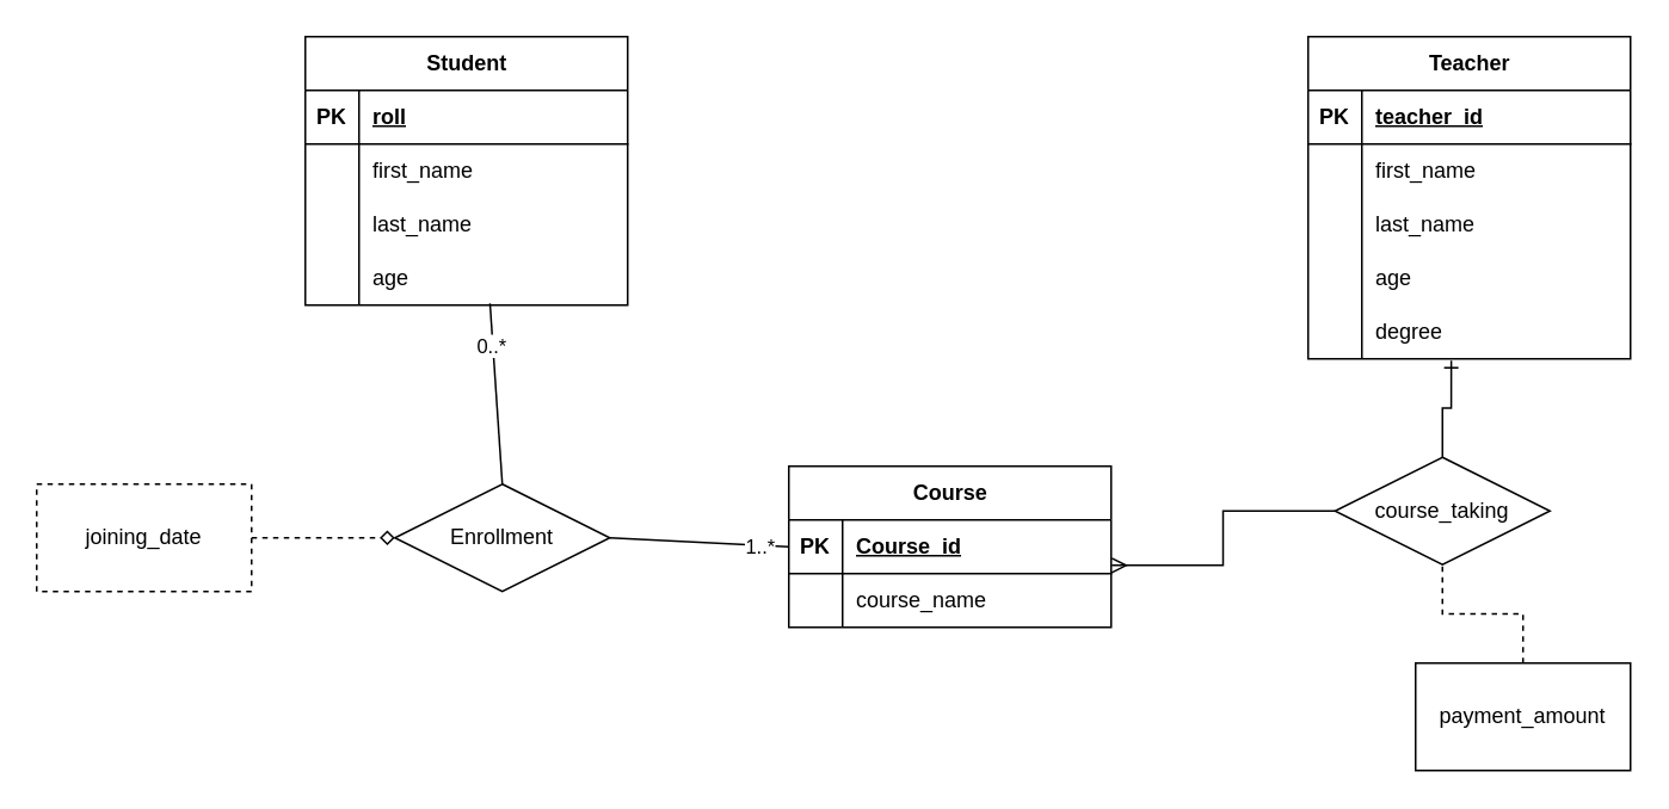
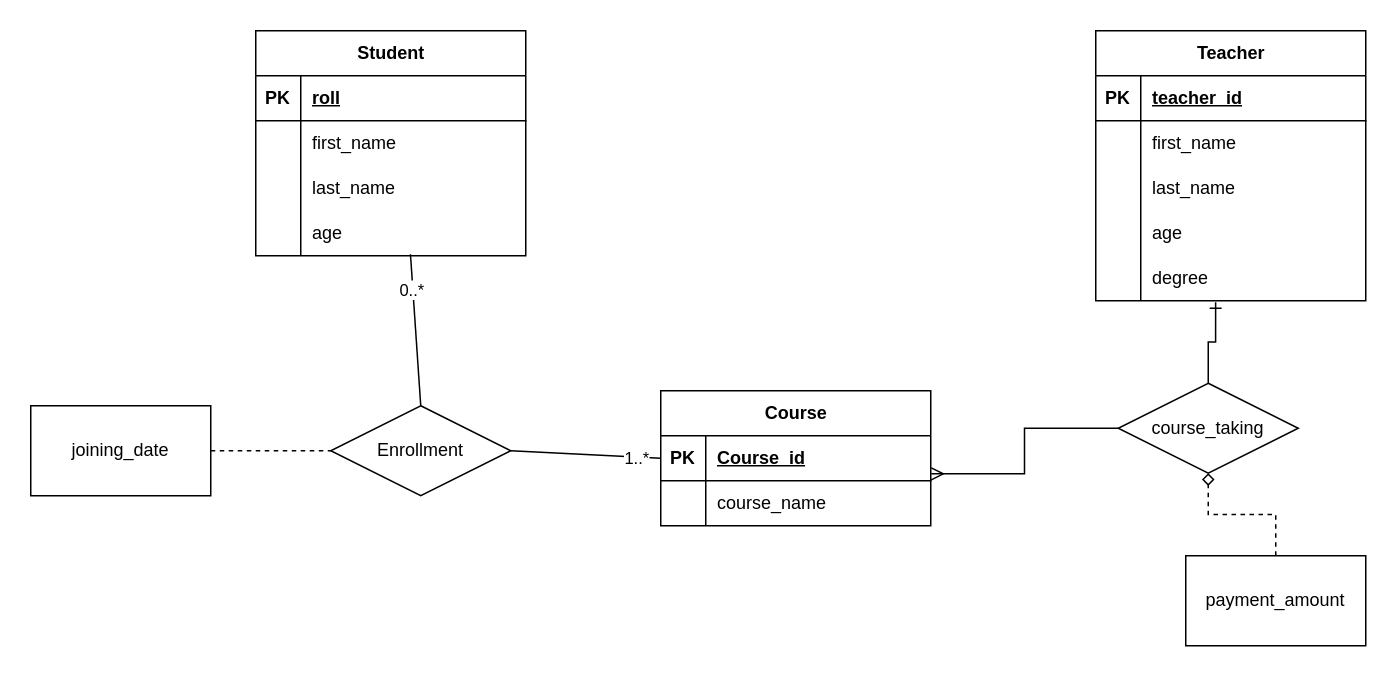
  <mxCell id="0" />
  <mxCell id="1" parent="0" />
  <mxCell id="2" value="Student" style="shape=table;startSize=30;container=1;collapsible=1;childLayout=tableLayout;fixedRows=1;rowLines=0;fontStyle=1;align=center;resizeLast=1;html=1;" vertex="1" parent="1"><mxGeometry x="170" y="20" width="180" height="150" as="geometry" /></mxCell>
  <mxCell id="3" value="" style="shape=tableRow;horizontal=0;startSize=0;swimlaneHead=0;swimlaneBody=0;fillColor=none;collapsible=0;dropTarget=0;points=[[0,0.5],[1,0.5]];portConstraint=eastwest;top=0;left=0;right=0;bottom=1;" vertex="1" parent="2"><mxGeometry y="30" width="180" height="30" as="geometry" /></mxCell>
  <mxCell id="4" value="PK" style="shape=partialRectangle;connectable=0;fillColor=none;top=0;left=0;bottom=0;right=0;fontStyle=1;overflow=hidden;whiteSpace=wrap;html=1;" vertex="1" parent="3"><mxGeometry width="30" height="30" as="geometry"><mxRectangle width="30" height="30" as="alternateBounds" /></mxGeometry></mxCell>
  <mxCell id="5" value="roll" style="shape=partialRectangle;connectable=0;fillColor=none;top=0;left=0;bottom=0;right=0;align=left;spacingLeft=6;fontStyle=5;overflow=hidden;whiteSpace=wrap;html=1;" vertex="1" parent="3"><mxGeometry x="30" width="150" height="30" as="geometry"><mxRectangle width="150" height="30" as="alternateBounds" /></mxGeometry></mxCell>
  <mxCell id="6" value="" style="shape=tableRow;horizontal=0;startSize=0;swimlaneHead=0;swimlaneBody=0;fillColor=none;collapsible=0;dropTarget=0;points=[[0,0.5],[1,0.5]];portConstraint=eastwest;top=0;left=0;right=0;bottom=0;" vertex="1" parent="2"><mxGeometry y="60" width="180" height="30" as="geometry" /></mxCell>
  <mxCell id="7" value="" style="shape=partialRectangle;connectable=0;fillColor=none;top=0;left=0;bottom=0;right=0;editable=1;overflow=hidden;whiteSpace=wrap;html=1;" vertex="1" parent="6"><mxGeometry width="30" height="30" as="geometry"><mxRectangle width="30" height="30" as="alternateBounds" /></mxGeometry></mxCell>
  <mxCell id="8" value="first_name" style="shape=partialRectangle;connectable=0;fillColor=none;top=0;left=0;bottom=0;right=0;align=left;spacingLeft=6;overflow=hidden;whiteSpace=wrap;html=1;" vertex="1" parent="6"><mxGeometry x="30" width="150" height="30" as="geometry"><mxRectangle width="150" height="30" as="alternateBounds" /></mxGeometry></mxCell>
  <mxCell id="9" value="" style="shape=tableRow;horizontal=0;startSize=0;swimlaneHead=0;swimlaneBody=0;fillColor=none;collapsible=0;dropTarget=0;points=[[0,0.5],[1,0.5]];portConstraint=eastwest;top=0;left=0;right=0;bottom=0;" vertex="1" parent="2"><mxGeometry y="90" width="180" height="30" as="geometry" /></mxCell>
  <mxCell id="10" value="" style="shape=partialRectangle;connectable=0;fillColor=none;top=0;left=0;bottom=0;right=0;editable=1;overflow=hidden;whiteSpace=wrap;html=1;" vertex="1" parent="9"><mxGeometry width="30" height="30" as="geometry"><mxRectangle width="30" height="30" as="alternateBounds" /></mxGeometry></mxCell>
  <mxCell id="11" value="last_name" style="shape=partialRectangle;connectable=0;fillColor=none;top=0;left=0;bottom=0;right=0;align=left;spacingLeft=6;overflow=hidden;whiteSpace=wrap;html=1;" vertex="1" parent="9"><mxGeometry x="30" width="150" height="30" as="geometry"><mxRectangle width="150" height="30" as="alternateBounds" /></mxGeometry></mxCell>
  <mxCell id="12" value="" style="shape=tableRow;horizontal=0;startSize=0;swimlaneHead=0;swimlaneBody=0;fillColor=none;collapsible=0;dropTarget=0;points=[[0,0.5],[1,0.5]];portConstraint=eastwest;top=0;left=0;right=0;bottom=0;" vertex="1" parent="2"><mxGeometry y="120" width="180" height="30" as="geometry" /></mxCell>
  <mxCell id="13" value="" style="shape=partialRectangle;connectable=0;fillColor=none;top=0;left=0;bottom=0;right=0;editable=1;overflow=hidden;whiteSpace=wrap;html=1;" vertex="1" parent="12"><mxGeometry width="30" height="30" as="geometry"><mxRectangle width="30" height="30" as="alternateBounds" /></mxGeometry></mxCell>
  <mxCell id="14" value="age" style="shape=partialRectangle;connectable=0;fillColor=none;top=0;left=0;bottom=0;right=0;align=left;spacingLeft=6;overflow=hidden;whiteSpace=wrap;html=1;" vertex="1" parent="12"><mxGeometry x="30" width="150" height="30" as="geometry"><mxRectangle width="150" height="30" as="alternateBounds" /></mxGeometry></mxCell>
  <mxCell id="15" value="Teacher" style="shape=table;startSize=30;container=1;collapsible=1;childLayout=tableLayout;fixedRows=1;rowLines=0;fontStyle=1;align=center;resizeLast=1;html=1;" vertex="1" parent="1"><mxGeometry x="730" y="20" width="180" height="180" as="geometry" /></mxCell>
  <mxCell id="16" value="" style="shape=tableRow;horizontal=0;startSize=0;swimlaneHead=0;swimlaneBody=0;fillColor=none;collapsible=0;dropTarget=0;points=[[0,0.5],[1,0.5]];portConstraint=eastwest;top=0;left=0;right=0;bottom=1;" vertex="1" parent="15"><mxGeometry y="30" width="180" height="30" as="geometry" /></mxCell>
  <mxCell id="17" value="PK" style="shape=partialRectangle;connectable=0;fillColor=none;top=0;left=0;bottom=0;right=0;fontStyle=1;overflow=hidden;whiteSpace=wrap;html=1;" vertex="1" parent="16"><mxGeometry width="30" height="30" as="geometry"><mxRectangle width="30" height="30" as="alternateBounds" /></mxGeometry></mxCell>
  <mxCell id="18" value="teacher_id" style="shape=partialRectangle;connectable=0;fillColor=none;top=0;left=0;bottom=0;right=0;align=left;spacingLeft=6;fontStyle=5;overflow=hidden;whiteSpace=wrap;html=1;" vertex="1" parent="16"><mxGeometry x="30" width="150" height="30" as="geometry"><mxRectangle width="150" height="30" as="alternateBounds" /></mxGeometry></mxCell>
  <mxCell id="19" value="" style="shape=tableRow;horizontal=0;startSize=0;swimlaneHead=0;swimlaneBody=0;fillColor=none;collapsible=0;dropTarget=0;points=[[0,0.5],[1,0.5]];portConstraint=eastwest;top=0;left=0;right=0;bottom=0;" vertex="1" parent="15"><mxGeometry y="60" width="180" height="30" as="geometry" /></mxCell>
  <mxCell id="20" value="" style="shape=partialRectangle;connectable=0;fillColor=none;top=0;left=0;bottom=0;right=0;editable=1;overflow=hidden;whiteSpace=wrap;html=1;" vertex="1" parent="19"><mxGeometry width="30" height="30" as="geometry"><mxRectangle width="30" height="30" as="alternateBounds" /></mxGeometry></mxCell>
  <mxCell id="21" value="first_name" style="shape=partialRectangle;connectable=0;fillColor=none;top=0;left=0;bottom=0;right=0;align=left;spacingLeft=6;overflow=hidden;whiteSpace=wrap;html=1;" vertex="1" parent="19"><mxGeometry x="30" width="150" height="30" as="geometry"><mxRectangle width="150" height="30" as="alternateBounds" /></mxGeometry></mxCell>
  <mxCell id="22" value="" style="shape=tableRow;horizontal=0;startSize=0;swimlaneHead=0;swimlaneBody=0;fillColor=none;collapsible=0;dropTarget=0;points=[[0,0.5],[1,0.5]];portConstraint=eastwest;top=0;left=0;right=0;bottom=0;" vertex="1" parent="15"><mxGeometry y="90" width="180" height="30" as="geometry" /></mxCell>
  <mxCell id="23" value="" style="shape=partialRectangle;connectable=0;fillColor=none;top=0;left=0;bottom=0;right=0;editable=1;overflow=hidden;whiteSpace=wrap;html=1;" vertex="1" parent="22"><mxGeometry width="30" height="30" as="geometry"><mxRectangle width="30" height="30" as="alternateBounds" /></mxGeometry></mxCell>
  <mxCell id="24" value="last_name" style="shape=partialRectangle;connectable=0;fillColor=none;top=0;left=0;bottom=0;right=0;align=left;spacingLeft=6;overflow=hidden;whiteSpace=wrap;html=1;" vertex="1" parent="22"><mxGeometry x="30" width="150" height="30" as="geometry"><mxRectangle width="150" height="30" as="alternateBounds" /></mxGeometry></mxCell>
  <mxCell id="25" value="" style="shape=tableRow;horizontal=0;startSize=0;swimlaneHead=0;swimlaneBody=0;fillColor=none;collapsible=0;dropTarget=0;points=[[0,0.5],[1,0.5]];portConstraint=eastwest;top=0;left=0;right=0;bottom=0;" vertex="1" parent="15"><mxGeometry y="120" width="180" height="30" as="geometry" /></mxCell>
  <mxCell id="26" value="" style="shape=partialRectangle;connectable=0;fillColor=none;top=0;left=0;bottom=0;right=0;editable=1;overflow=hidden;whiteSpace=wrap;html=1;" vertex="1" parent="25"><mxGeometry width="30" height="30" as="geometry"><mxRectangle width="30" height="30" as="alternateBounds" /></mxGeometry></mxCell>
  <mxCell id="27" value="age" style="shape=partialRectangle;connectable=0;fillColor=none;top=0;left=0;bottom=0;right=0;align=left;spacingLeft=6;overflow=hidden;whiteSpace=wrap;html=1;" vertex="1" parent="25"><mxGeometry x="30" width="150" height="30" as="geometry"><mxRectangle width="150" height="30" as="alternateBounds" /></mxGeometry></mxCell>
  <mxCell id="28" value="" style="shape=tableRow;horizontal=0;startSize=0;swimlaneHead=0;swimlaneBody=0;fillColor=none;collapsible=0;dropTarget=0;points=[[0,0.5],[1,0.5]];portConstraint=eastwest;top=0;left=0;right=0;bottom=0;" vertex="1" parent="15"><mxGeometry y="150" width="180" height="30" as="geometry" /></mxCell>
  <mxCell id="29" value="" style="shape=partialRectangle;connectable=0;fillColor=none;top=0;left=0;bottom=0;right=0;editable=1;overflow=hidden;whiteSpace=wrap;html=1;" vertex="1" parent="28"><mxGeometry width="30" height="30" as="geometry"><mxRectangle width="30" height="30" as="alternateBounds" /></mxGeometry></mxCell>
  <mxCell id="30" value="degree" style="shape=partialRectangle;connectable=0;fillColor=none;top=0;left=0;bottom=0;right=0;align=left;spacingLeft=6;overflow=hidden;whiteSpace=wrap;html=1;" vertex="1" parent="28"><mxGeometry x="30" width="150" height="30" as="geometry"><mxRectangle width="150" height="30" as="alternateBounds" /></mxGeometry></mxCell>
  <mxCell id="31" value="Course" style="shape=table;startSize=30;container=1;collapsible=1;childLayout=tableLayout;fixedRows=1;rowLines=0;fontStyle=1;align=center;resizeLast=1;html=1;" vertex="1" parent="1"><mxGeometry x="440" y="260" width="180" height="90" as="geometry" /></mxCell>
  <mxCell id="32" value="" style="shape=tableRow;horizontal=0;startSize=0;swimlaneHead=0;swimlaneBody=0;fillColor=none;collapsible=0;dropTarget=0;points=[[0,0.5],[1,0.5]];portConstraint=eastwest;top=0;left=0;right=0;bottom=1;" vertex="1" parent="31"><mxGeometry y="30" width="180" height="30" as="geometry" /></mxCell>
  <mxCell id="33" value="PK" style="shape=partialRectangle;connectable=0;fillColor=none;top=0;left=0;bottom=0;right=0;fontStyle=1;overflow=hidden;whiteSpace=wrap;html=1;" vertex="1" parent="32"><mxGeometry width="30" height="30" as="geometry"><mxRectangle width="30" height="30" as="alternateBounds" /></mxGeometry></mxCell>
  <mxCell id="34" value="Course_id" style="shape=partialRectangle;connectable=0;fillColor=none;top=0;left=0;bottom=0;right=0;align=left;spacingLeft=6;fontStyle=5;overflow=hidden;whiteSpace=wrap;html=1;" vertex="1" parent="32"><mxGeometry x="30" width="150" height="30" as="geometry"><mxRectangle width="150" height="30" as="alternateBounds" /></mxGeometry></mxCell>
  <mxCell id="35" value="" style="shape=tableRow;horizontal=0;startSize=0;swimlaneHead=0;swimlaneBody=0;fillColor=none;collapsible=0;dropTarget=0;points=[[0,0.5],[1,0.5]];portConstraint=eastwest;top=0;left=0;right=0;bottom=0;" vertex="1" parent="31"><mxGeometry y="60" width="180" height="30" as="geometry" /></mxCell>
  <mxCell id="36" value="" style="shape=partialRectangle;connectable=0;fillColor=none;top=0;left=0;bottom=0;right=0;editable=1;overflow=hidden;whiteSpace=wrap;html=1;" vertex="1" parent="35"><mxGeometry width="30" height="30" as="geometry"><mxRectangle width="30" height="30" as="alternateBounds" /></mxGeometry></mxCell>
  <mxCell id="37" value="course_name" style="shape=partialRectangle;connectable=0;fillColor=none;top=0;left=0;bottom=0;right=0;align=left;spacingLeft=6;overflow=hidden;whiteSpace=wrap;html=1;" vertex="1" parent="35"><mxGeometry x="30" width="150" height="30" as="geometry"><mxRectangle width="150" height="30" as="alternateBounds" /></mxGeometry></mxCell>
  <mxCell id="38" value="Enrollment" style="shape=rhombus;perimeter=rhombusPerimeter;whiteSpace=wrap;html=1;align=center;" vertex="1" parent="1"><mxGeometry x="220" y="270" width="120" height="60" as="geometry" /></mxCell>
  <mxCell id="39" value="" style="endArrow=none;html=1;rounded=0;exitX=0.573;exitY=0.967;exitDx=0;exitDy=0;exitPerimeter=0;entryX=0.5;entryY=0;entryDx=0;entryDy=0;" edge="1" parent="1" source="12" target="38"><mxGeometry relative="1" as="geometry"><mxPoint x="210" y="220" as="sourcePoint" /><mxPoint x="370" y="220" as="targetPoint" /><Array as="points" /></mxGeometry></mxCell>
  <mxCell id="40" value="0..*" style="edgeLabel;html=1;align=center;verticalAlign=middle;resizable=0;points=[];" vertex="1" connectable="0" parent="39"><mxGeometry x="-0.546" y="-1" relative="1" as="geometry"><mxPoint as="offset" /></mxGeometry></mxCell>
  <mxCell id="41" value="" style="endArrow=none;html=1;rounded=0;exitX=1;exitY=0.5;exitDx=0;exitDy=0;entryX=0;entryY=0.5;entryDx=0;entryDy=0;" edge="1" parent="1" source="38" target="32"><mxGeometry relative="1" as="geometry"><mxPoint x="350" y="299.5" as="sourcePoint" /><mxPoint x="510" y="299.5" as="targetPoint" /></mxGeometry></mxCell>
  <mxCell id="42" value="1..*" style="edgeLabel;html=1;align=center;verticalAlign=middle;resizable=0;points=[];" vertex="1" connectable="0" parent="41"><mxGeometry x="0.676" relative="1" as="geometry"><mxPoint as="offset" /></mxGeometry></mxCell>
  <mxCell id="43" style="edgeStyle=orthogonalEdgeStyle;rounded=0;orthogonalLoop=1;jettySize=auto;html=1;exitX=0;exitY=0.5;exitDx=0;exitDy=0;entryX=1.002;entryY=0.847;entryDx=0;entryDy=0;entryPerimeter=0;endArrow=ERmany;endFill=0;" edge="1" parent="1" source="45" target="32"><mxGeometry relative="1" as="geometry" /></mxCell>
  <mxCell id="44" style="edgeStyle=orthogonalEdgeStyle;rounded=0;orthogonalLoop=1;jettySize=auto;html=1;entryX=0.444;entryY=1.033;entryDx=0;entryDy=0;entryPerimeter=0;endArrow=ERone;endFill=0;" edge="1" parent="1" source="45" target="28"><mxGeometry relative="1" as="geometry" /></mxCell>
  <mxCell id="45" value="course_taking" style="shape=rhombus;perimeter=rhombusPerimeter;whiteSpace=wrap;html=1;align=center;" vertex="1" parent="1"><mxGeometry x="745" y="255" width="120" height="60" as="geometry" /></mxCell>
- <mxCell id="46" style="edgeStyle=orthogonalEdgeStyle;rounded=0;orthogonalLoop=1;jettySize=auto;html=1;entryX=0;entryY=0.5;entryDx=0;entryDy=0;startArrow=none;startFill=0;dashed=1;endArrow=diamond;endFill=0;" edge="1" parent="1" source="47" target="38"><mxGeometry relative="1" as="geometry" /></mxCell>
- <mxCell id="47" value="joining_date" style="whiteSpace=wrap;html=1;dashed=1;" vertex="1" parent="1"><mxGeometry x="20" y="270" width="120" height="60" as="geometry" /></mxCell>
- <mxCell id="48" style="edgeStyle=orthogonalEdgeStyle;rounded=0;orthogonalLoop=1;jettySize=auto;html=1;entryX=0.5;entryY=1;entryDx=0;entryDy=0;dashed=1;endArrow=none;endFill=0;" edge="1" parent="1" source="49" target="45"><mxGeometry relative="1" as="geometry" /></mxCell>
+ <mxCell id="46" style="edgeStyle=orthogonalEdgeStyle;rounded=0;orthogonalLoop=1;jettySize=auto;html=1;entryX=0;entryY=0.5;entryDx=0;entryDy=0;startArrow=none;startFill=0;dashed=1;endArrow=none;endFill=0;" edge="1" parent="1" source="47" target="38"><mxGeometry relative="1" as="geometry" /></mxCell>
+ <mxCell id="47" value="joining_date" style="whiteSpace=wrap;html=1;" vertex="1" parent="1"><mxGeometry x="20" y="270" width="120" height="60" as="geometry" /></mxCell>
+ <mxCell id="48" style="edgeStyle=orthogonalEdgeStyle;rounded=0;orthogonalLoop=1;jettySize=auto;html=1;entryX=0.5;entryY=1;entryDx=0;entryDy=0;dashed=1;endArrow=diamond;endFill=0;" edge="1" parent="1" source="49" target="45"><mxGeometry relative="1" as="geometry" /></mxCell>
  <mxCell id="49" value="payment_amount" style="whiteSpace=wrap;html=1;" vertex="1" parent="1"><mxGeometry x="790" y="370" width="120" height="60" as="geometry" /></mxCell>
